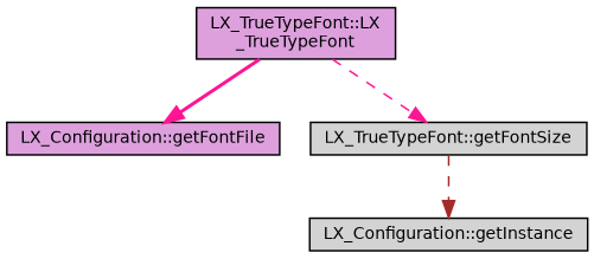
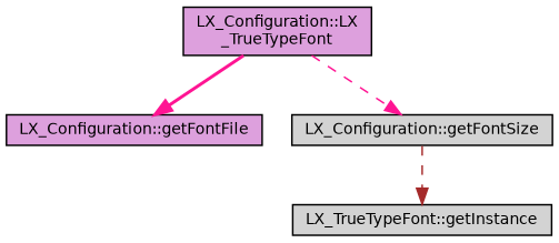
  digraph {
    rankdir=TB
    node [color=black fillcolor=plum fontname=Helvetica fontsize=10 shape=record style=filled]
    edge [color=deeppink fontname=Helvetica fontsize=10 labelfontname=Helvetica labelfontsize=10 style=dashed]
-   n1 [fontcolor=black height=0.2 label="LX_TrueTypeFont::LX\l_TrueTypeFont" width=0.4]
+   n1 [fontcolor=black height=0.2 label="LX_Configuration::LX\l_TrueTypeFont" width=0.4]
    n2 [height=0.2 label="LX_Configuration::getFontFile" width=0.4]
-   n3 [fillcolor=lightgrey height=0.2 label="LX_TrueTypeFont::getFontSize" width=0.4]
-   n4 [fillcolor=lightgrey height=0.2 label="LX_Configuration::getInstance" width=0.4]
+   n3 [fillcolor=lightgrey height=0.2 label="LX_Configuration::getFontSize" width=0.4]
+   n4 [fillcolor=lightgrey height=0.2 label="LX_TrueTypeFont::getInstance" width=0.4]
    n1 -> n2 [style=bold]
    n1 -> n3
    n3 -> n4 [color=brown]
  }
